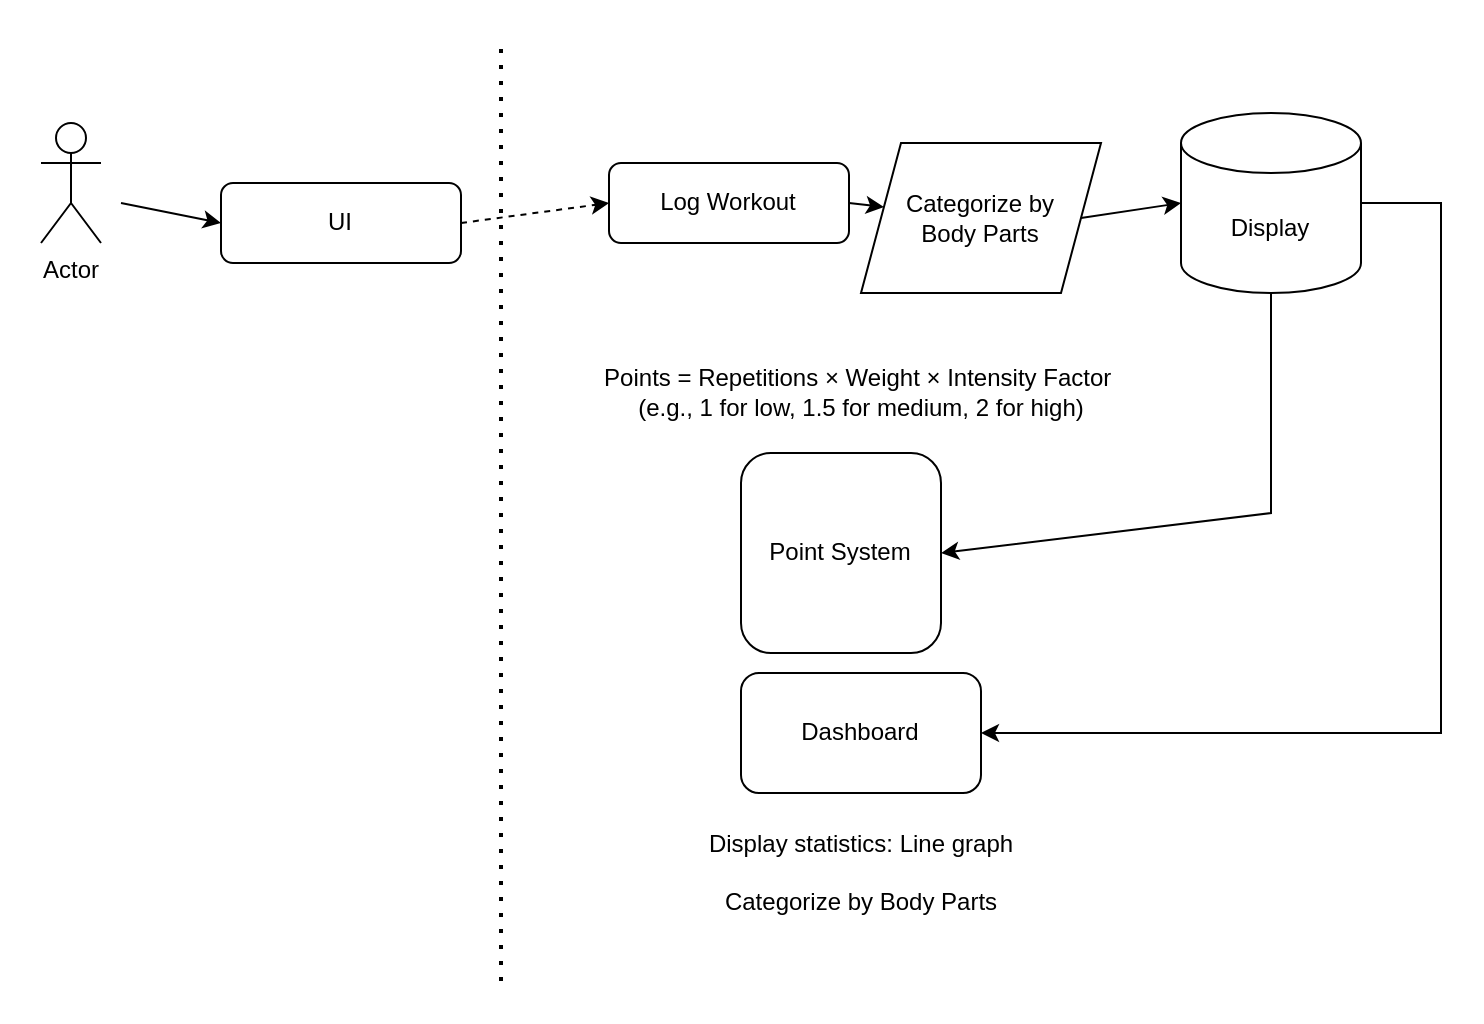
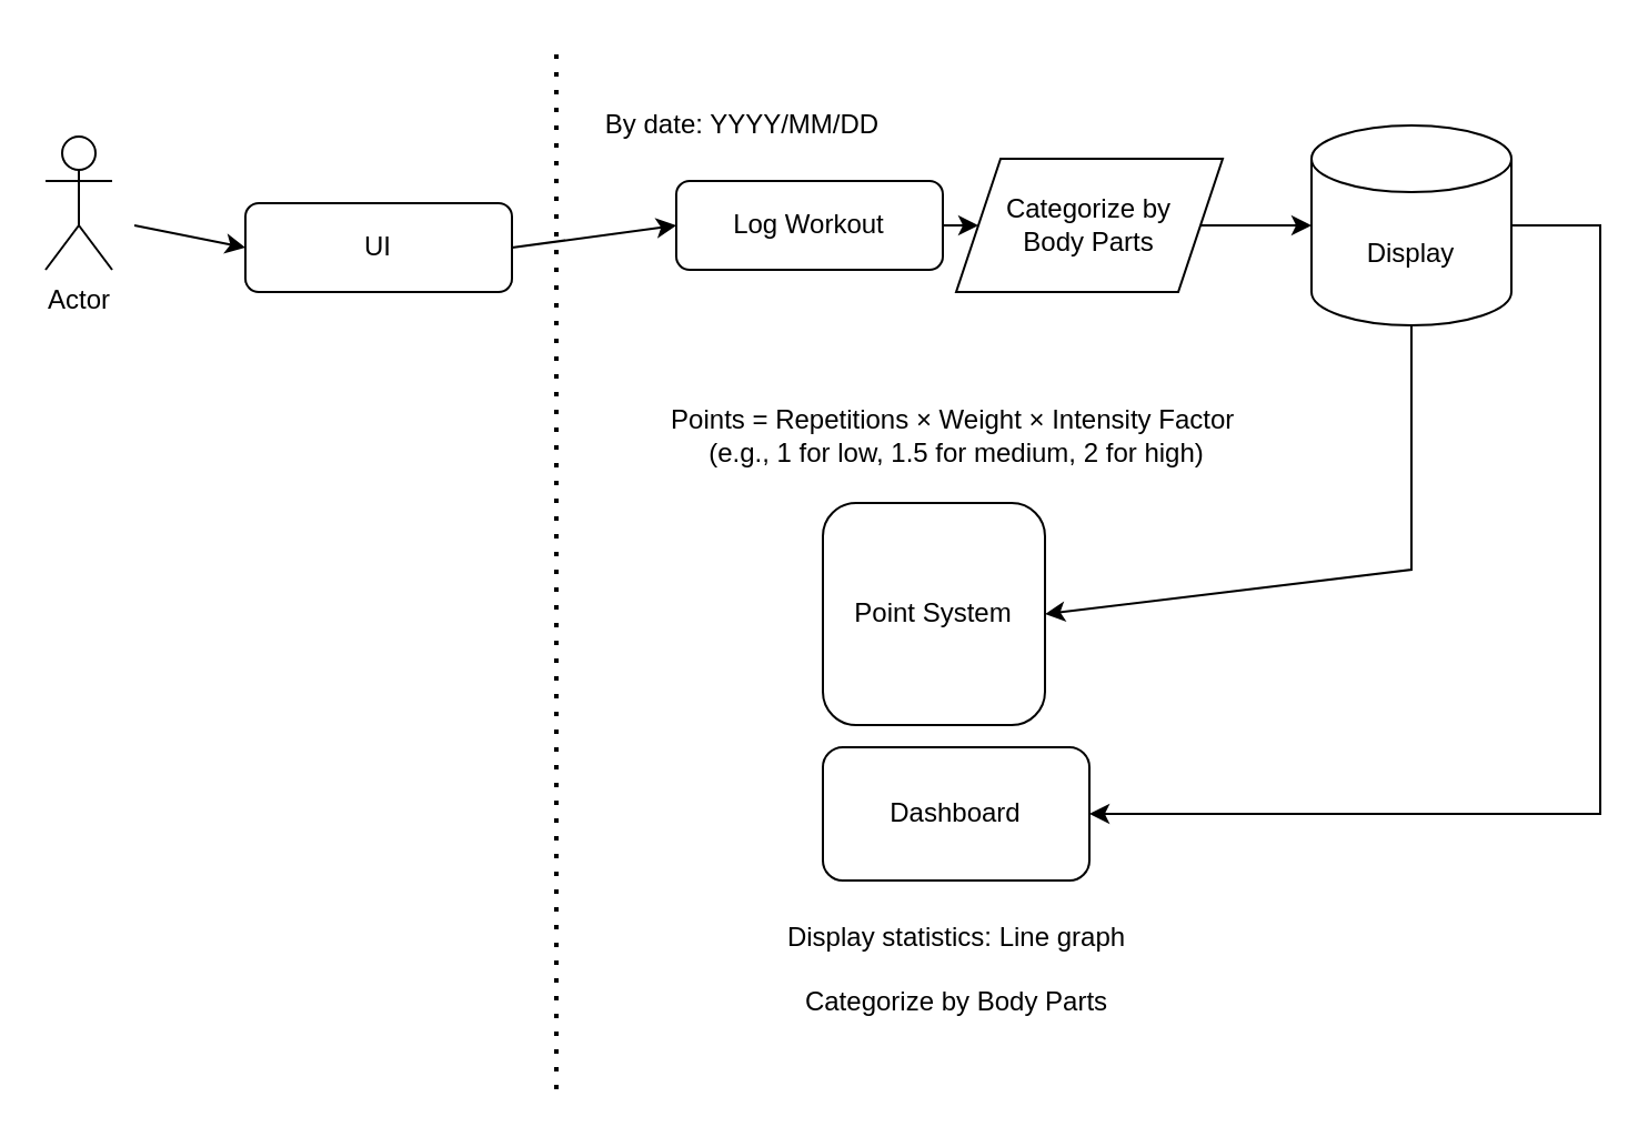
  <mxCell id="0" />
  <mxCell id="1" parent="0" />
  <mxCell id="2" value="UI" style="rounded=1;whiteSpace=wrap;html=1;fontSize=12;glass=0;strokeWidth=1;shadow=0;" parent="1" vertex="1"><mxGeometry x="110" y="91" width="120" height="40" as="geometry" /></mxCell>
  <mxCell id="3" value="Actor" style="shape=umlActor;verticalLabelPosition=bottom;verticalAlign=top;html=1;outlineConnect=0;" vertex="1" parent="1"><mxGeometry x="20" y="61" width="30" height="60" as="geometry" /></mxCell>
  <mxCell id="4" value="" style="endArrow=none;dashed=1;html=1;dashPattern=1 3;strokeWidth=2;rounded=0;" edge="1" parent="1"><mxGeometry width="50" height="50" relative="1" as="geometry"><mxPoint x="250" y="490" as="sourcePoint" /><mxPoint x="250" y="20" as="targetPoint" /></mxGeometry></mxCell>
  <mxCell id="5" value="Log Workout" style="rounded=1;whiteSpace=wrap;html=1;fontSize=12;glass=0;strokeWidth=1;shadow=0;" vertex="1" parent="1"><mxGeometry x="304" y="81" width="120" height="40" as="geometry" /></mxCell>
  <mxCell id="6" value="" style="endArrow=classic;html=1;rounded=0;entryX=0;entryY=0.5;entryDx=0;entryDy=0;" edge="1" parent="1" target="2"><mxGeometry width="50" height="50" relative="1" as="geometry"><mxPoint x="60" y="101" as="sourcePoint" /><mxPoint x="360" y="141" as="targetPoint" /></mxGeometry></mxCell>
- <mxCell id="7" value="" style="endArrow=classic;html=1;rounded=0;exitX=1;exitY=0.5;exitDx=0;exitDy=0;entryX=0;entryY=0.5;entryDx=0;entryDy=0;dashed=1;" edge="1" parent="1" source="2" target="5"><mxGeometry width="50" height="50" relative="1" as="geometry"><mxPoint x="310" y="191" as="sourcePoint" /><mxPoint x="360" y="141" as="targetPoint" /></mxGeometry></mxCell>
- <mxCell id="8" value="&lt;div&gt;Categorize by &lt;br&gt;&lt;/div&gt;&lt;div&gt;Body Parts&lt;br&gt;&lt;/div&gt;" style="shape=parallelogram;perimeter=parallelogramPerimeter;whiteSpace=wrap;html=1;fixedSize=1;" vertex="1" parent="1"><mxGeometry x="430" y="71" width="120" height="75" as="geometry" /></mxCell>
+ <mxCell id="7" value="" style="endArrow=classic;html=1;rounded=0;exitX=1;exitY=0.5;exitDx=0;exitDy=0;entryX=0;entryY=0.5;entryDx=0;entryDy=0;" edge="1" parent="1" source="2" target="5"><mxGeometry width="50" height="50" relative="1" as="geometry"><mxPoint x="310" y="191" as="sourcePoint" /><mxPoint x="360" y="141" as="targetPoint" /></mxGeometry></mxCell>
+ <mxCell id="8" value="&lt;div&gt;Categorize by &lt;br&gt;&lt;/div&gt;&lt;div&gt;Body Parts&lt;br&gt;&lt;/div&gt;" style="shape=parallelogram;perimeter=parallelogramPerimeter;whiteSpace=wrap;html=1;fixedSize=1;" vertex="1" parent="1"><mxGeometry x="430" y="71" width="120" height="60" as="geometry" /></mxCell>
  <mxCell id="9" value="" style="endArrow=classic;html=1;rounded=0;exitX=1;exitY=0.5;exitDx=0;exitDy=0;" edge="1" parent="1" source="5" target="8"><mxGeometry width="50" height="50" relative="1" as="geometry"><mxPoint x="350" y="191" as="sourcePoint" /><mxPoint x="400" y="141" as="targetPoint" /></mxGeometry></mxCell>
  <mxCell id="10" value="" style="endArrow=classic;html=1;rounded=0;exitX=1;exitY=0.5;exitDx=0;exitDy=0;entryX=0;entryY=0.5;entryDx=0;entryDy=0;entryPerimeter=0;" edge="1" parent="1" source="8" target="11"><mxGeometry width="50" height="50" relative="1" as="geometry"><mxPoint x="400" y="191" as="sourcePoint" /><mxPoint x="660" y="101" as="targetPoint" /></mxGeometry></mxCell>
  <mxCell id="11" value="Display" style="shape=cylinder3;whiteSpace=wrap;html=1;boundedLbl=1;backgroundOutline=1;size=15;" vertex="1" parent="1"><mxGeometry x="590" y="56" width="90" height="90" as="geometry" /></mxCell>
+ <mxCell id="12" value="By date: YYYY/MM/DD" style="text;strokeColor=none;align=center;fillColor=none;html=1;verticalAlign=middle;whiteSpace=wrap;rounded=0;" vertex="1" parent="1"><mxGeometry x="267" y="41" width="134" height="30" as="geometry" /></mxCell>
  <mxCell id="13" value="Point System" style="rounded=1;whiteSpace=wrap;html=1;" vertex="1" parent="1"><mxGeometry x="370" y="226" width="100" height="100" as="geometry" /></mxCell>
  <mxCell id="14" value="" style="endArrow=classic;html=1;rounded=0;exitX=0.5;exitY=1;exitDx=0;exitDy=0;exitPerimeter=0;entryX=1;entryY=0.5;entryDx=0;entryDy=0;" edge="1" parent="1" source="11" target="13"><mxGeometry width="50" height="50" relative="1" as="geometry"><mxPoint x="540" y="266" as="sourcePoint" /><mxPoint x="590" y="216" as="targetPoint" /><Array as="points"><mxPoint x="635" y="256" /></Array></mxGeometry></mxCell>
  <mxCell id="15" value="&lt;div&gt;&lt;span data-renderer-mark=&quot;true&quot;&gt;Points = Repetitions × Weight × Intensity Factor&amp;nbsp;&lt;/span&gt;&lt;/div&gt;&lt;div&gt;&lt;span data-renderer-mark=&quot;true&quot;&gt;(e.g., 1 for low, 1.5 for medium, 2 for high)&lt;/span&gt;&lt;/div&gt;" style="text;html=1;align=center;verticalAlign=middle;resizable=0;points=[];autosize=1;strokeColor=none;fillColor=none;" vertex="1" parent="1"><mxGeometry x="290" y="176" width="280" height="40" as="geometry" /></mxCell>
  <mxCell id="16" value="Dashboard" style="rounded=1;whiteSpace=wrap;html=1;" vertex="1" parent="1"><mxGeometry x="370" y="336" width="120" height="60" as="geometry" /></mxCell>
  <mxCell id="17" value="" style="endArrow=classic;html=1;rounded=0;entryX=1;entryY=0.5;entryDx=0;entryDy=0;exitX=1;exitY=0.5;exitDx=0;exitDy=0;exitPerimeter=0;" edge="1" parent="1" source="11" target="16"><mxGeometry width="50" height="50" relative="1" as="geometry"><mxPoint x="590" y="256" as="sourcePoint" /><mxPoint x="640" y="206" as="targetPoint" /><Array as="points"><mxPoint x="720" y="101" /><mxPoint x="720" y="366" /></Array></mxGeometry></mxCell>
  <mxCell id="18" value="&lt;div&gt;Display statistics: Line graph&lt;/div&gt;&lt;div&gt;&lt;br&gt;&lt;/div&gt;&lt;div&gt;Categorize by Body Parts&lt;br&gt;&lt;/div&gt;" style="text;html=1;align=center;verticalAlign=middle;resizable=0;points=[];autosize=1;strokeColor=none;fillColor=none;" vertex="1" parent="1"><mxGeometry x="340" y="406" width="180" height="60" as="geometry" /></mxCell>
